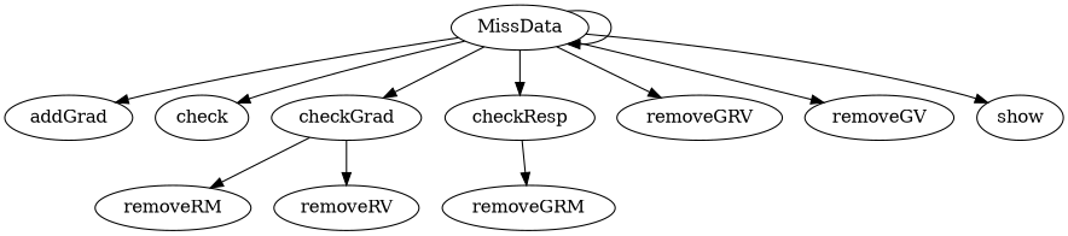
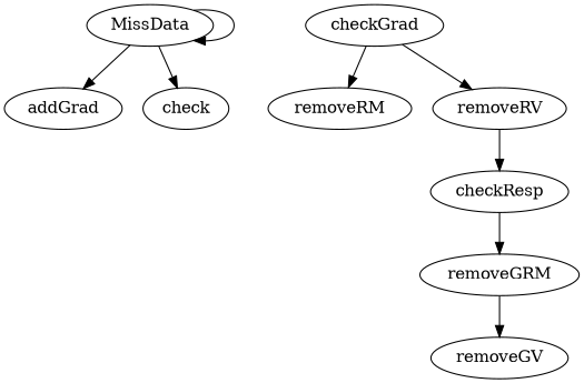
  digraph {
    MissData
    addGrad
    check
    checkGrad
    checkResp
-   removeGRV
    removeGV
-   show
    removeRM
    removeRV
    removeGRM
    MissData -> MissData
    MissData -> addGrad
    MissData -> check
-   MissData -> checkGrad
-   MissData -> checkResp
-   MissData -> removeGRV
-   MissData -> removeGV
-   MissData -> show
+   removeRV -> checkResp
+   removeGRM -> removeGV
    checkGrad -> removeRM
    checkGrad -> removeRV
    checkResp -> removeGRM
  }
